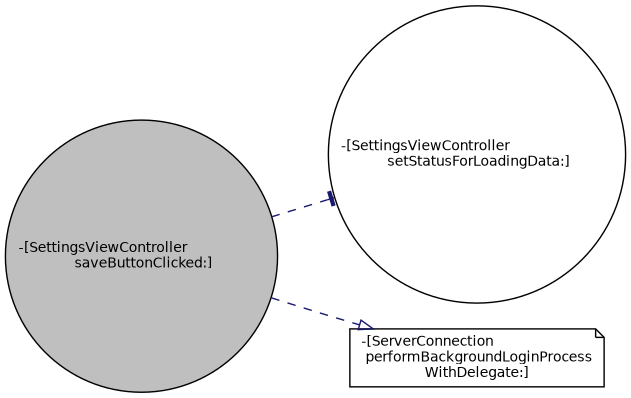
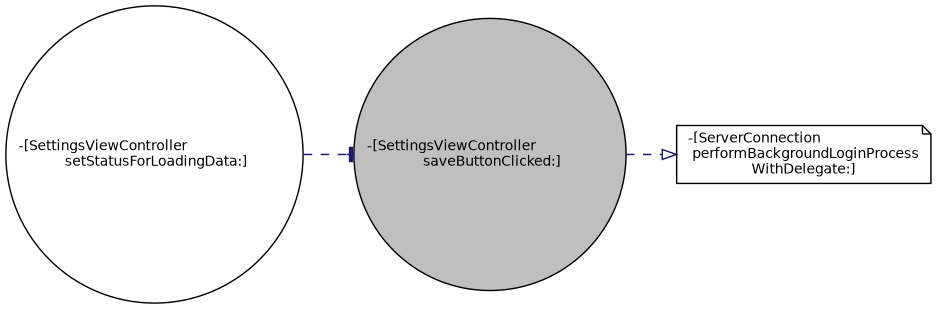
  digraph {
    rankdir=LR
    node [color=black fillcolor=white fontname=Helvetica fontsize=10 shape=circle style=filled]
    edge [color=midnightblue fontname=Helvetica fontsize=10 labelfontname=Helvetica labelfontsize=10 style=dashed]
    n1 [fillcolor=grey75 fontcolor=black height=0.2 label="-[SettingsViewController\l saveButtonClicked:]" width=0.4]
    n2 [height=0.2 label="-[SettingsViewController\l setStatusForLoadingData:]" width=0.4]
    n3 [height=0.2 label="-[ServerConnection\l performBackgroundLoginProcess\lWithDelegate:]" shape=note width=0.4]
-   n1 -> n2 [arrowhead=tee]
+   n2 -> n1 [arrowhead=tee]
    n1 -> n3 [arrowhead=onormal]
  }
